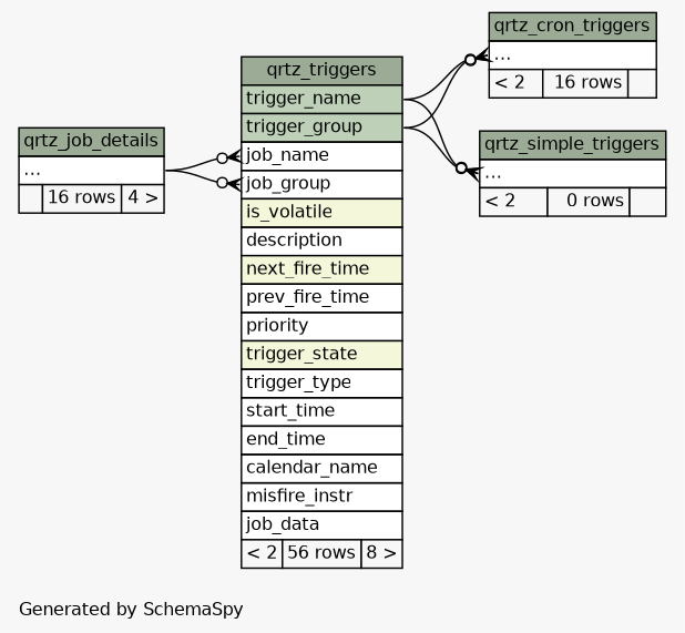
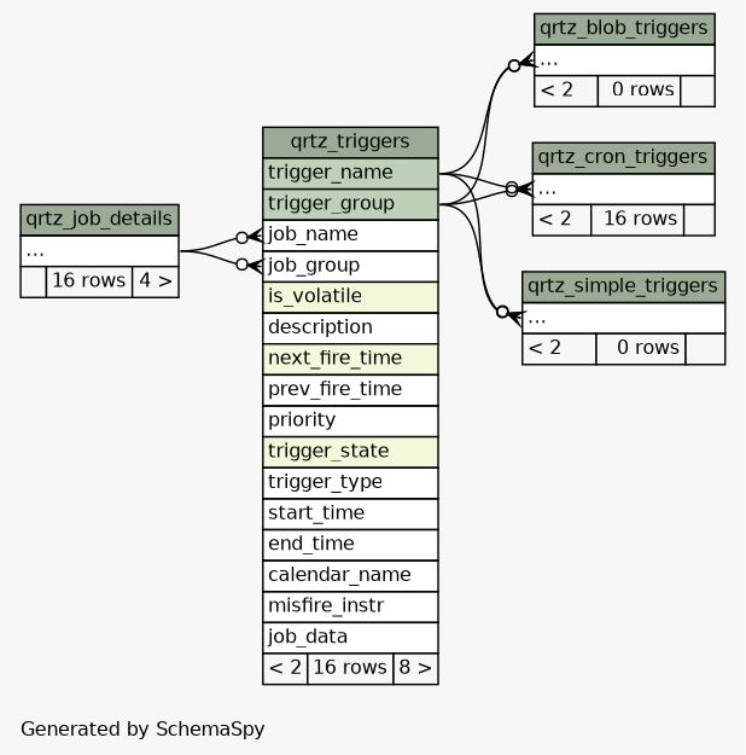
  digraph {
    bgcolor="#f7f7f7"
    fontname=Helvetica
    fontsize=11
    label="\nGenerated by SchemaSpy"
    labeljust=l
    nodesep=0.18
    rankdir=RL
    ranksep=0.46
    node [fontname=Helvetica fontsize=11 shape=plaintext]
    edge [arrowhead=none arrowsize=0.8 arrowtail=crowodot dir=back headport="trigger_group:e" tailport="elipses:w"]
-   n2 [label=<     <TABLE BORDER="0" CELLBORDER="1" CELLSPACING="0" BGCOLOR="#ffffff">       <TR><TD COLSPAN="3" BGCOLOR="#9bab96" ALIGN="CENTER">qrtz_triggers</TD></TR>       <TR><TD PORT="trigger_name" COLSPAN="3" BGCOLOR="#bed1b8" ALIGN="LEFT">trigger_name</TD></TR>       <TR><TD PORT="trigger_group" COLSPAN="3" BGCOLOR="#bed1b8" ALIGN="LEFT">trigger_group</TD></TR>       <TR><TD PORT="job_name" COLSPAN="3" ALIGN="LEFT">job_name</TD></TR>       <TR><TD PORT="job_group" COLSPAN="3" ALIGN="LEFT">job_group</TD></TR>       <TR><TD PORT="is_volatile" COLSPAN="3" BGCOLOR="#f4f7da" ALIGN="LEFT">is_volatile</TD></TR>       <TR><TD PORT="description" COLSPAN="3" ALIGN="LEFT">description</TD></TR>       <TR><TD PORT="next_fire_time" COLSPAN="3" BGCOLOR="#f4f7da" ALIGN="LEFT">next_fire_time</TD></TR>       <TR><TD PORT="prev_fire_time" COLSPAN="3" ALIGN="LEFT">prev_fire_time</TD></TR>       <TR><TD PORT="priority" COLSPAN="3" ALIGN="LEFT">priority</TD></TR>       <TR><TD PORT="trigger_state" COLSPAN="3" BGCOLOR="#f4f7da" ALIGN="LEFT">trigger_state</TD></TR>       <TR><TD PORT="trigger_type" COLSPAN="3" ALIGN="LEFT">trigger_type</TD></TR>       <TR><TD PORT="start_time" COLSPAN="3" ALIGN="LEFT">start_time</TD></TR>       <TR><TD PORT="end_time" COLSPAN="3" ALIGN="LEFT">end_time</TD></TR>       <TR><TD PORT="calendar_name" COLSPAN="3" ALIGN="LEFT">calendar_name</TD></TR>       <TR><TD PORT="misfire_instr" COLSPAN="3" ALIGN="LEFT">misfire_instr</TD></TR>       <TR><TD PORT="job_data" COLSPAN="3" ALIGN="LEFT">job_data</TD></TR>       <TR><TD ALIGN="LEFT" BGCOLOR="#f7f7f7">&lt; 2</TD><TD ALIGN="RIGHT" BGCOLOR="#f7f7f7">56 rows</TD><TD ALIGN="RIGHT" BGCOLOR="#f7f7f7">8 &gt;</TD></TR>     </TABLE>>]
+   n1 [label=<     <TABLE BORDER="0" CELLBORDER="1" CELLSPACING="0" BGCOLOR="#ffffff">       <TR><TD COLSPAN="3" BGCOLOR="#9bab96" ALIGN="CENTER">qrtz_blob_triggers</TD></TR>       <TR><TD PORT="elipses" COLSPAN="3" ALIGN="LEFT">...</TD></TR>       <TR><TD ALIGN="LEFT" BGCOLOR="#f7f7f7">&lt; 2</TD><TD ALIGN="RIGHT" BGCOLOR="#f7f7f7">0 rows</TD><TD ALIGN="RIGHT" BGCOLOR="#f7f7f7">  </TD></TR>     </TABLE>>]
+   n2 [label=<     <TABLE BORDER="0" CELLBORDER="1" CELLSPACING="0" BGCOLOR="#ffffff">       <TR><TD COLSPAN="3" BGCOLOR="#9bab96" ALIGN="CENTER">qrtz_triggers</TD></TR>       <TR><TD PORT="trigger_name" COLSPAN="3" BGCOLOR="#bed1b8" ALIGN="LEFT">trigger_name</TD></TR>       <TR><TD PORT="trigger_group" COLSPAN="3" BGCOLOR="#bed1b8" ALIGN="LEFT">trigger_group</TD></TR>       <TR><TD PORT="job_name" COLSPAN="3" ALIGN="LEFT">job_name</TD></TR>       <TR><TD PORT="job_group" COLSPAN="3" ALIGN="LEFT">job_group</TD></TR>       <TR><TD PORT="is_volatile" COLSPAN="3" BGCOLOR="#f4f7da" ALIGN="LEFT">is_volatile</TD></TR>       <TR><TD PORT="description" COLSPAN="3" ALIGN="LEFT">description</TD></TR>       <TR><TD PORT="next_fire_time" COLSPAN="3" BGCOLOR="#f4f7da" ALIGN="LEFT">next_fire_time</TD></TR>       <TR><TD PORT="prev_fire_time" COLSPAN="3" ALIGN="LEFT">prev_fire_time</TD></TR>       <TR><TD PORT="priority" COLSPAN="3" ALIGN="LEFT">priority</TD></TR>       <TR><TD PORT="trigger_state" COLSPAN="3" BGCOLOR="#f4f7da" ALIGN="LEFT">trigger_state</TD></TR>       <TR><TD PORT="trigger_type" COLSPAN="3" ALIGN="LEFT">trigger_type</TD></TR>       <TR><TD PORT="start_time" COLSPAN="3" ALIGN="LEFT">start_time</TD></TR>       <TR><TD PORT="end_time" COLSPAN="3" ALIGN="LEFT">end_time</TD></TR>       <TR><TD PORT="calendar_name" COLSPAN="3" ALIGN="LEFT">calendar_name</TD></TR>       <TR><TD PORT="misfire_instr" COLSPAN="3" ALIGN="LEFT">misfire_instr</TD></TR>       <TR><TD PORT="job_data" COLSPAN="3" ALIGN="LEFT">job_data</TD></TR>       <TR><TD ALIGN="LEFT" BGCOLOR="#f7f7f7">&lt; 2</TD><TD ALIGN="RIGHT" BGCOLOR="#f7f7f7">16 rows</TD><TD ALIGN="RIGHT" BGCOLOR="#f7f7f7">8 &gt;</TD></TR>     </TABLE>>]
    n3 [label=<     <TABLE BORDER="0" CELLBORDER="1" CELLSPACING="0" BGCOLOR="#ffffff">       <TR><TD COLSPAN="3" BGCOLOR="#9bab96" ALIGN="CENTER">qrtz_job_details</TD></TR>       <TR><TD PORT="elipses" COLSPAN="3" ALIGN="LEFT">...</TD></TR>       <TR><TD ALIGN="LEFT" BGCOLOR="#f7f7f7">  </TD><TD ALIGN="RIGHT" BGCOLOR="#f7f7f7">16 rows</TD><TD ALIGN="RIGHT" BGCOLOR="#f7f7f7">4 &gt;</TD></TR>     </TABLE>>]
    n4 [label=<     <TABLE BORDER="0" CELLBORDER="1" CELLSPACING="0" BGCOLOR="#ffffff">       <TR><TD COLSPAN="3" BGCOLOR="#9bab96" ALIGN="CENTER">qrtz_cron_triggers</TD></TR>       <TR><TD PORT="elipses" COLSPAN="3" ALIGN="LEFT">...</TD></TR>       <TR><TD ALIGN="LEFT" BGCOLOR="#f7f7f7">&lt; 2</TD><TD ALIGN="RIGHT" BGCOLOR="#f7f7f7">16 rows</TD><TD ALIGN="RIGHT" BGCOLOR="#f7f7f7">  </TD></TR>     </TABLE>>]
    n5 [label=<     <TABLE BORDER="0" CELLBORDER="1" CELLSPACING="0" BGCOLOR="#ffffff">       <TR><TD COLSPAN="3" BGCOLOR="#9bab96" ALIGN="CENTER">qrtz_simple_triggers</TD></TR>       <TR><TD PORT="elipses" COLSPAN="3" ALIGN="LEFT">...</TD></TR>       <TR><TD ALIGN="LEFT" BGCOLOR="#f7f7f7">&lt; 2</TD><TD ALIGN="RIGHT" BGCOLOR="#f7f7f7">0 rows</TD><TD ALIGN="RIGHT" BGCOLOR="#f7f7f7">  </TD></TR>     </TABLE>>]
+   n1 -> n2
+   n1 -> n2 [headport="trigger_name:e"]
    n2 -> n3 [headport="elipses:e" tailport="job_group:w"]
    n2 -> n3 [headport="elipses:e" tailport="job_name:w"]
    n4 -> n2
    n4 -> n2 [headport="trigger_name:e"]
    n5 -> n2
    n5 -> n2 [headport="trigger_name:e"]
  }
